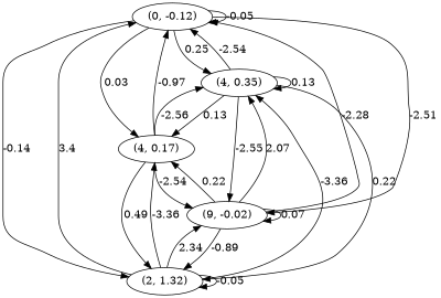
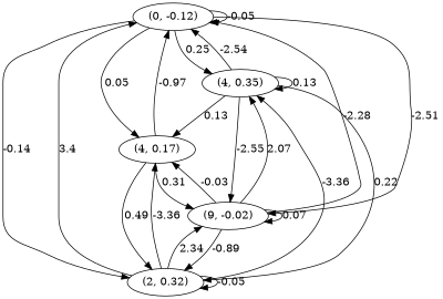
  digraph {
    n1 [label="(0, -0.12)"]
    n2 [label="(4, 0.35)"]
-   n3 [label="(2, 1.32)"]
+   n3 [label="(2, 0.32)"]
    n4 [label="(9, -0.02)"]
    n5 [label="(4, 0.17)"]
    n1 -> n1 [label=-0.05]
    n1 -> n2 [label=0.25]
    n1 -> n3 [label=-0.14]
    n1 -> n4 [label=-2.51]
-   n1 -> n5 [label=0.03]
+   n1 -> n5 [label=0.05]
    n2 -> n1 [label=-2.54]
    n2 -> n2 [label=0.13]
    n2 -> n3 [label=0.22]
    n2 -> n4 [label=-2.55]
    n2 -> n5 [label=0.13]
    n3 -> n1 [label=3.4]
    n3 -> n2 [label=-3.36]
    n3 -> n3 [label=-0.05]
    n3 -> n4 [label=2.34]
    n3 -> n5 [label=-3.36]
    n4 -> n1 [label=-2.28]
    n4 -> n2 [label=2.07]
    n4 -> n3 [label=-0.89]
    n4 -> n4 [label=0.07]
-   n4 -> n5 [label=0.22]
+   n4 -> n5 [label=-0.03]
    n5 -> n1 [label=-0.97]
-   n5 -> n2 [label=-2.56]
    n5 -> n3 [label=0.49]
-   n5 -> n4 [label=-2.54]
+   n5 -> n4 [label=0.31]
  }
